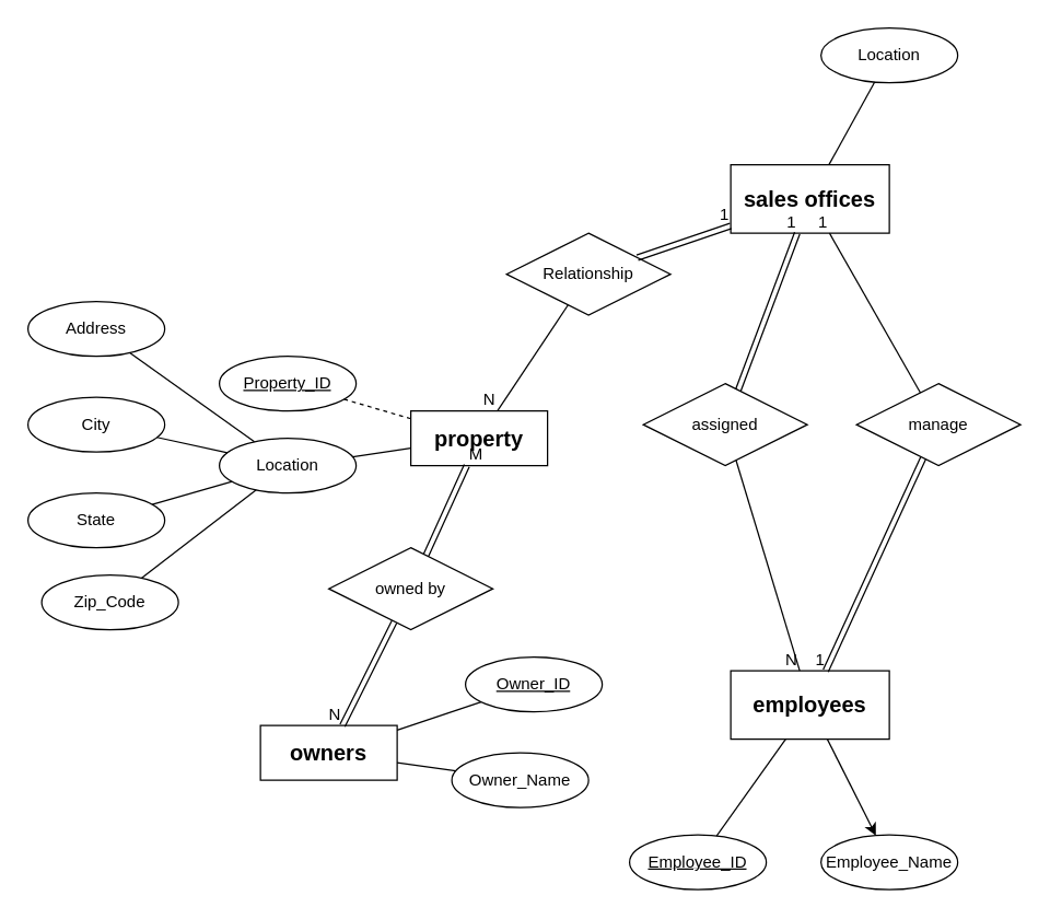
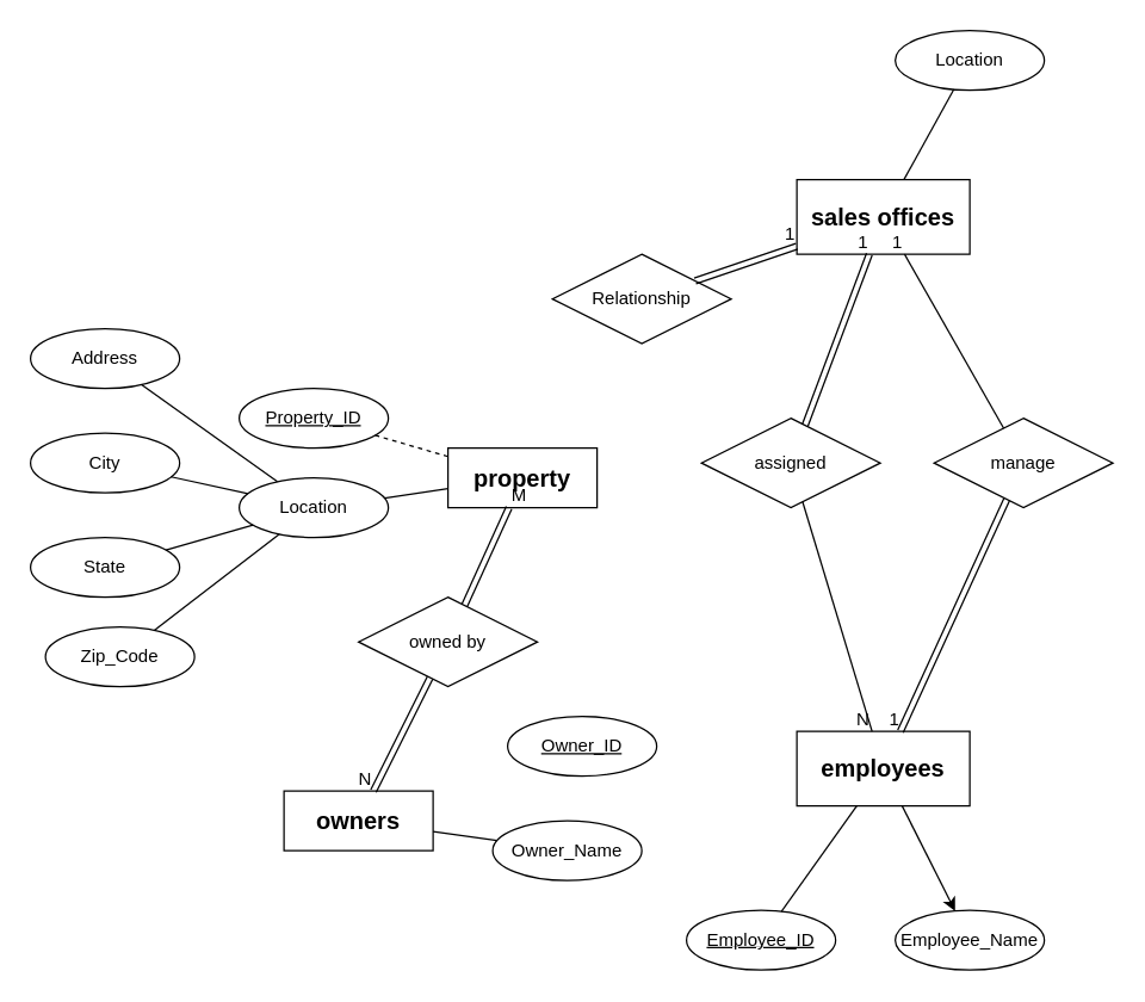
  <mxCell id="0" />
  <mxCell id="1" parent="0" />
  <mxCell id="2" value="&lt;b&gt;&lt;font style=&quot;font-size: 16px;&quot;&gt;sales offices&lt;/font&gt;&lt;/b&gt;" style="whiteSpace=wrap;html=1;align=center;" vertex="1" parent="1"><mxGeometry x="534" y="120" width="116" height="50" as="geometry" /></mxCell>
  <mxCell id="3" value="Location" style="ellipse;whiteSpace=wrap;html=1;align=center;" vertex="1" parent="1"><mxGeometry x="600" y="20" width="100" height="40" as="geometry" /></mxCell>
  <mxCell id="4" value="" style="endArrow=none;html=1;rounded=0;" edge="1" parent="1" source="3" target="2"><mxGeometry relative="1" as="geometry"><mxPoint x="680" y="190" as="sourcePoint" /><mxPoint x="840" y="190" as="targetPoint" /></mxGeometry></mxCell>
  <mxCell id="5" value="&lt;b&gt;&lt;font style=&quot;font-size: 16px;&quot;&gt;employees&lt;/font&gt;&lt;/b&gt;" style="whiteSpace=wrap;html=1;align=center;" vertex="1" parent="1"><mxGeometry x="534" y="490" width="116" height="50" as="geometry" /></mxCell>
  <mxCell id="6" value="Employee_ID" style="ellipse;whiteSpace=wrap;html=1;align=center;fontStyle=4;" vertex="1" parent="1"><mxGeometry x="460" y="610" width="100" height="40" as="geometry" /></mxCell>
  <mxCell id="7" value="" style="endArrow=none;html=1;rounded=0;" edge="1" parent="1" source="6" target="5"><mxGeometry relative="1" as="geometry"><mxPoint x="380" y="570" as="sourcePoint" /><mxPoint x="540" y="570" as="targetPoint" /></mxGeometry></mxCell>
  <mxCell id="8" value="Employee_Name" style="ellipse;whiteSpace=wrap;html=1;align=center;" vertex="1" parent="1"><mxGeometry x="600" y="610" width="100" height="40" as="geometry" /></mxCell>
  <mxCell id="9" value="" style="endArrow=classic;html=1;rounded=0;" edge="1" parent="1" source="5" target="8"><mxGeometry relative="1" as="geometry"><mxPoint x="710" y="570" as="sourcePoint" /><mxPoint x="870" y="570" as="targetPoint" /></mxGeometry></mxCell>
  <mxCell id="10" value="&lt;b&gt;&lt;font style=&quot;font-size: 16px;&quot;&gt;property&lt;/font&gt;&lt;/b&gt;" style="whiteSpace=wrap;html=1;align=center;" vertex="1" parent="1"><mxGeometry x="300" y="300" width="100" height="40" as="geometry" /></mxCell>
  <mxCell id="11" value="Property_ID " style="ellipse;whiteSpace=wrap;html=1;align=center;fontStyle=4;" vertex="1" parent="1"><mxGeometry x="160" y="260" width="100" height="40" as="geometry" /></mxCell>
  <mxCell id="12" value="" style="endArrow=none;html=1;rounded=0;dashed=1;" edge="1" parent="1" source="11" target="10"><mxGeometry relative="1" as="geometry"><mxPoint x="260" y="330" as="sourcePoint" /><mxPoint x="420" y="330" as="targetPoint" /></mxGeometry></mxCell>
  <mxCell id="13" value="Location" style="ellipse;whiteSpace=wrap;html=1;align=center;" vertex="1" parent="1"><mxGeometry x="160" y="320" width="100" height="40" as="geometry" /></mxCell>
  <mxCell id="14" value="" style="endArrow=none;html=1;rounded=0;" edge="1" parent="1" source="13" target="10"><mxGeometry relative="1" as="geometry"><mxPoint x="220" y="430" as="sourcePoint" /><mxPoint x="380" y="430" as="targetPoint" /></mxGeometry></mxCell>
  <mxCell id="15" value="City" style="ellipse;whiteSpace=wrap;html=1;align=center;" vertex="1" parent="1"><mxGeometry x="20" y="290" width="100" height="40" as="geometry" /></mxCell>
  <mxCell id="16" value="State" style="ellipse;whiteSpace=wrap;html=1;align=center;" vertex="1" parent="1"><mxGeometry x="20" y="360" width="100" height="40" as="geometry" /></mxCell>
  <mxCell id="17" value="" style="endArrow=none;html=1;rounded=0;" edge="1" parent="1" source="15" target="13"><mxGeometry relative="1" as="geometry"><mxPoint x="50" y="490" as="sourcePoint" /><mxPoint x="210" y="490" as="targetPoint" /></mxGeometry></mxCell>
  <mxCell id="18" value="" style="endArrow=none;html=1;rounded=0;" edge="1" parent="1" source="16" target="13"><mxGeometry relative="1" as="geometry"><mxPoint x="-20" y="560" as="sourcePoint" /><mxPoint x="140" y="560" as="targetPoint" /></mxGeometry></mxCell>
  <mxCell id="19" value="Address" style="ellipse;whiteSpace=wrap;html=1;align=center;" vertex="1" parent="1"><mxGeometry x="20" y="220" width="100" height="40" as="geometry" /></mxCell>
  <mxCell id="20" value="Zip_Code" style="ellipse;whiteSpace=wrap;html=1;align=center;" vertex="1" parent="1"><mxGeometry x="30" y="420" width="100" height="40" as="geometry" /></mxCell>
  <mxCell id="21" value="" style="endArrow=none;html=1;rounded=0;" edge="1" parent="1" source="19" target="13"><mxGeometry relative="1" as="geometry"><mxPoint x="170" y="440" as="sourcePoint" /><mxPoint x="330" y="440" as="targetPoint" /></mxGeometry></mxCell>
  <mxCell id="22" value="" style="endArrow=none;html=1;rounded=0;" edge="1" parent="1" source="20" target="13"><mxGeometry relative="1" as="geometry"><mxPoint x="130" y="520" as="sourcePoint" /><mxPoint x="290" y="520" as="targetPoint" /></mxGeometry></mxCell>
  <mxCell id="23" value="&lt;b&gt;&lt;font style=&quot;font-size: 16px;&quot;&gt;owners&lt;/font&gt;&lt;/b&gt;" style="whiteSpace=wrap;html=1;align=center;" vertex="1" parent="1"><mxGeometry x="190" y="530" width="100" height="40" as="geometry" /></mxCell>
  <mxCell id="24" value="Owner_Name" style="ellipse;whiteSpace=wrap;html=1;align=center;" vertex="1" parent="1"><mxGeometry x="330" y="550" width="100" height="40" as="geometry" /></mxCell>
  <mxCell id="25" value="Owner_ID" style="ellipse;whiteSpace=wrap;html=1;align=center;fontStyle=4;" vertex="1" parent="1"><mxGeometry x="340" y="480" width="100" height="40" as="geometry" /></mxCell>
  <mxCell id="26" value="" style="endArrow=none;html=1;rounded=0;" edge="1" parent="1" source="23" target="24"><mxGeometry relative="1" as="geometry"><mxPoint x="300" y="560" as="sourcePoint" /><mxPoint x="460" y="560" as="targetPoint" /></mxGeometry></mxCell>
- <mxCell id="27" value="" style="endArrow=none;html=1;rounded=0;" edge="1" parent="1" source="25" target="23"><mxGeometry relative="1" as="geometry"><mxPoint x="170" y="490" as="sourcePoint" /><mxPoint x="330" y="490" as="targetPoint" /></mxGeometry></mxCell>
  <mxCell id="28" value="assigned" style="shape=rhombus;perimeter=rhombusPerimeter;whiteSpace=wrap;html=1;align=center;" vertex="1" parent="1"><mxGeometry x="470" y="280" width="120" height="60" as="geometry" /></mxCell>
  <mxCell id="29" value="" style="endArrow=none;html=1;rounded=0;" edge="1" parent="1" source="28" target="5"><mxGeometry relative="1" as="geometry"><mxPoint x="600" y="420" as="sourcePoint" /><mxPoint x="760" y="420" as="targetPoint" /></mxGeometry></mxCell>
  <mxCell id="30" value="N" style="resizable=0;html=1;whiteSpace=wrap;align=right;verticalAlign=bottom;" connectable="0" vertex="1" parent="29"><mxGeometry x="1" relative="1" as="geometry" /></mxCell>
  <mxCell id="31" value="" style="shape=link;html=1;rounded=0;" edge="1" parent="1" source="28" target="2"><mxGeometry relative="1" as="geometry"><mxPoint x="520" y="240" as="sourcePoint" /><mxPoint x="680" y="240" as="targetPoint" /></mxGeometry></mxCell>
  <mxCell id="32" value="1" style="resizable=0;html=1;whiteSpace=wrap;align=right;verticalAlign=bottom;" connectable="0" vertex="1" parent="31"><mxGeometry x="1" relative="1" as="geometry" /></mxCell>
  <mxCell id="33" value="" style="shape=link;html=1;rounded=0;" edge="1" parent="1" source="35" target="5"><mxGeometry relative="1" as="geometry"><mxPoint x="650" y="370" as="sourcePoint" /><mxPoint x="800" y="380" as="targetPoint" /></mxGeometry></mxCell>
  <mxCell id="34" value="1" style="resizable=0;html=1;whiteSpace=wrap;align=right;verticalAlign=bottom;" connectable="0" vertex="1" parent="33"><mxGeometry x="1" relative="1" as="geometry" /></mxCell>
  <mxCell id="35" value="manage" style="shape=rhombus;perimeter=rhombusPerimeter;whiteSpace=wrap;html=1;align=center;" vertex="1" parent="1"><mxGeometry x="626" y="280" width="120" height="60" as="geometry" /></mxCell>
  <mxCell id="36" value="" style="endArrow=none;html=1;rounded=0;" edge="1" parent="1" source="35" target="2"><mxGeometry relative="1" as="geometry"><mxPoint x="620" y="220" as="sourcePoint" /><mxPoint x="780" y="220" as="targetPoint" /></mxGeometry></mxCell>
  <mxCell id="37" value="1" style="resizable=0;html=1;whiteSpace=wrap;align=right;verticalAlign=bottom;" connectable="0" vertex="1" parent="36"><mxGeometry x="1" relative="1" as="geometry" /></mxCell>
- <mxCell id="38" value="" style="endArrow=none;html=1;rounded=0;" edge="1" parent="1" source="40" target="10"><mxGeometry relative="1" as="geometry"><mxPoint x="410" y="250" as="sourcePoint" /><mxPoint x="550" y="230" as="targetPoint" /></mxGeometry></mxCell>
- <mxCell id="39" value="N" style="resizable=0;html=1;whiteSpace=wrap;align=right;verticalAlign=bottom;" connectable="0" vertex="1" parent="38"><mxGeometry x="1" relative="1" as="geometry" /></mxCell>
  <mxCell id="40" value="Relationship" style="shape=rhombus;perimeter=rhombusPerimeter;whiteSpace=wrap;html=1;align=center;" vertex="1" parent="1"><mxGeometry x="370" y="170" width="120" height="60" as="geometry" /></mxCell>
  <mxCell id="41" value="" style="shape=link;html=1;rounded=0;" edge="1" parent="1" source="40" target="2"><mxGeometry relative="1" as="geometry"><mxPoint x="320" y="130" as="sourcePoint" /><mxPoint x="480" y="130" as="targetPoint" /></mxGeometry></mxCell>
  <mxCell id="42" value="1" style="resizable=0;html=1;whiteSpace=wrap;align=right;verticalAlign=bottom;" connectable="0" vertex="1" parent="41"><mxGeometry x="1" relative="1" as="geometry" /></mxCell>
  <mxCell id="43" value="" style="shape=link;html=1;rounded=0;" edge="1" parent="1" source="47" target="23"><mxGeometry relative="1" as="geometry"><mxPoint x="330" y="410" as="sourcePoint" /><mxPoint x="490" y="410" as="targetPoint" /></mxGeometry></mxCell>
  <mxCell id="44" value="N" style="resizable=0;html=1;whiteSpace=wrap;align=right;verticalAlign=bottom;" connectable="0" vertex="1" parent="43"><mxGeometry x="1" relative="1" as="geometry" /></mxCell>
  <mxCell id="45" value="" style="shape=link;html=1;rounded=0;" edge="1" parent="1" source="10" target="47"><mxGeometry relative="1" as="geometry"><mxPoint x="340" y="340" as="sourcePoint" /><mxPoint x="250" y="530" as="targetPoint" /></mxGeometry></mxCell>
  <mxCell id="46" value="M" style="resizable=0;html=1;whiteSpace=wrap;align=left;verticalAlign=bottom;" connectable="0" vertex="1" parent="45"><mxGeometry x="-1" relative="1" as="geometry" /></mxCell>
  <mxCell id="47" value="owned by " style="shape=rhombus;perimeter=rhombusPerimeter;whiteSpace=wrap;html=1;align=center;" vertex="1" parent="1"><mxGeometry x="240" y="400" width="120" height="60" as="geometry" /></mxCell>
